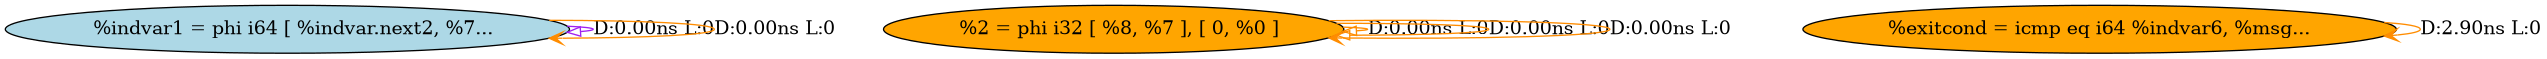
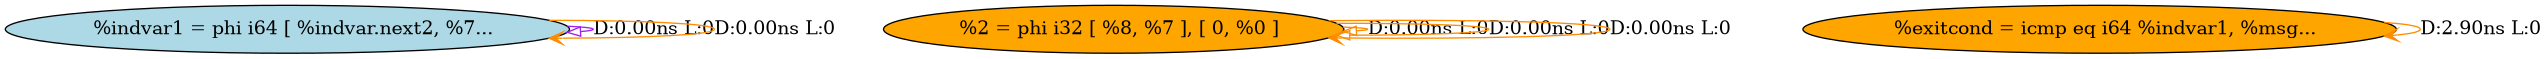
  digraph {
    node [style=filled fillcolor=orange]
    edge [color=darkorange arrowhead=onormal]
    n1 [label="  %indvar1 = phi i64 [ %indvar.next2, %7..." fillcolor=lightblue]
    n2 [label="  %2 = phi i32 [ %8, %7 ], [ 0, %0 ]"]
-   n3 [label="%exitcond = icmp eq i64 %indvar6, %msg..."]
+   n3 [label="  %exitcond = icmp eq i64 %indvar1, %msg..."]
    n1 -> n1 [color=purple label="D:0.00ns L:0"]
    n1 -> n1 [label="D:0.00ns L:0" arrowhead=vee]
    n2 -> n2 [label="D:0.00ns L:0"]
    n2 -> n2 [label="D:0.00ns L:0"]
    n2 -> n2 [label="D:0.00ns L:0" arrowhead=vee]
    n3 -> n3 [label="D:2.90ns L:0" arrowhead=vee]
  }
